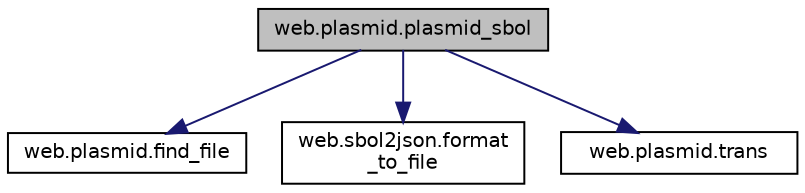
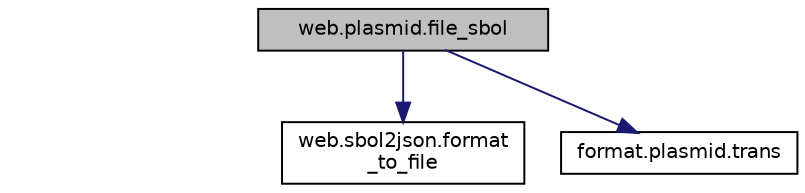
  digraph {
    rankdir=TB
    node [color=black fillcolor=white fontname=Helvetica fontsize=10 shape=record style=filled]
    edge [color=midnightblue fontname=Helvetica fontsize=10 labelfontname=Helvetica labelfontsize=10 style=solid]
-   n1 [fillcolor=grey75 fontcolor=black height=0.2 label="web.plasmid.plasmid_sbol" width=0.4]
-   n2 [height=0.2 label="web.plasmid.find_file" width=0.4]
+   n1 [fillcolor=grey75 fontcolor=black height=0.2 label="web.plasmid.file_sbol" width=0.4]
    n3 [height=0.2 label="web.sbol2json.format\l_to_file" width=0.4]
-   n4 [height=0.2 label="web.plasmid.trans" width=0.4]
-   n1 -> n2
+   n4 [height=0.2 label="format.plasmid.trans" width=0.4]
    n1 -> n3
    n1 -> n4
  }
